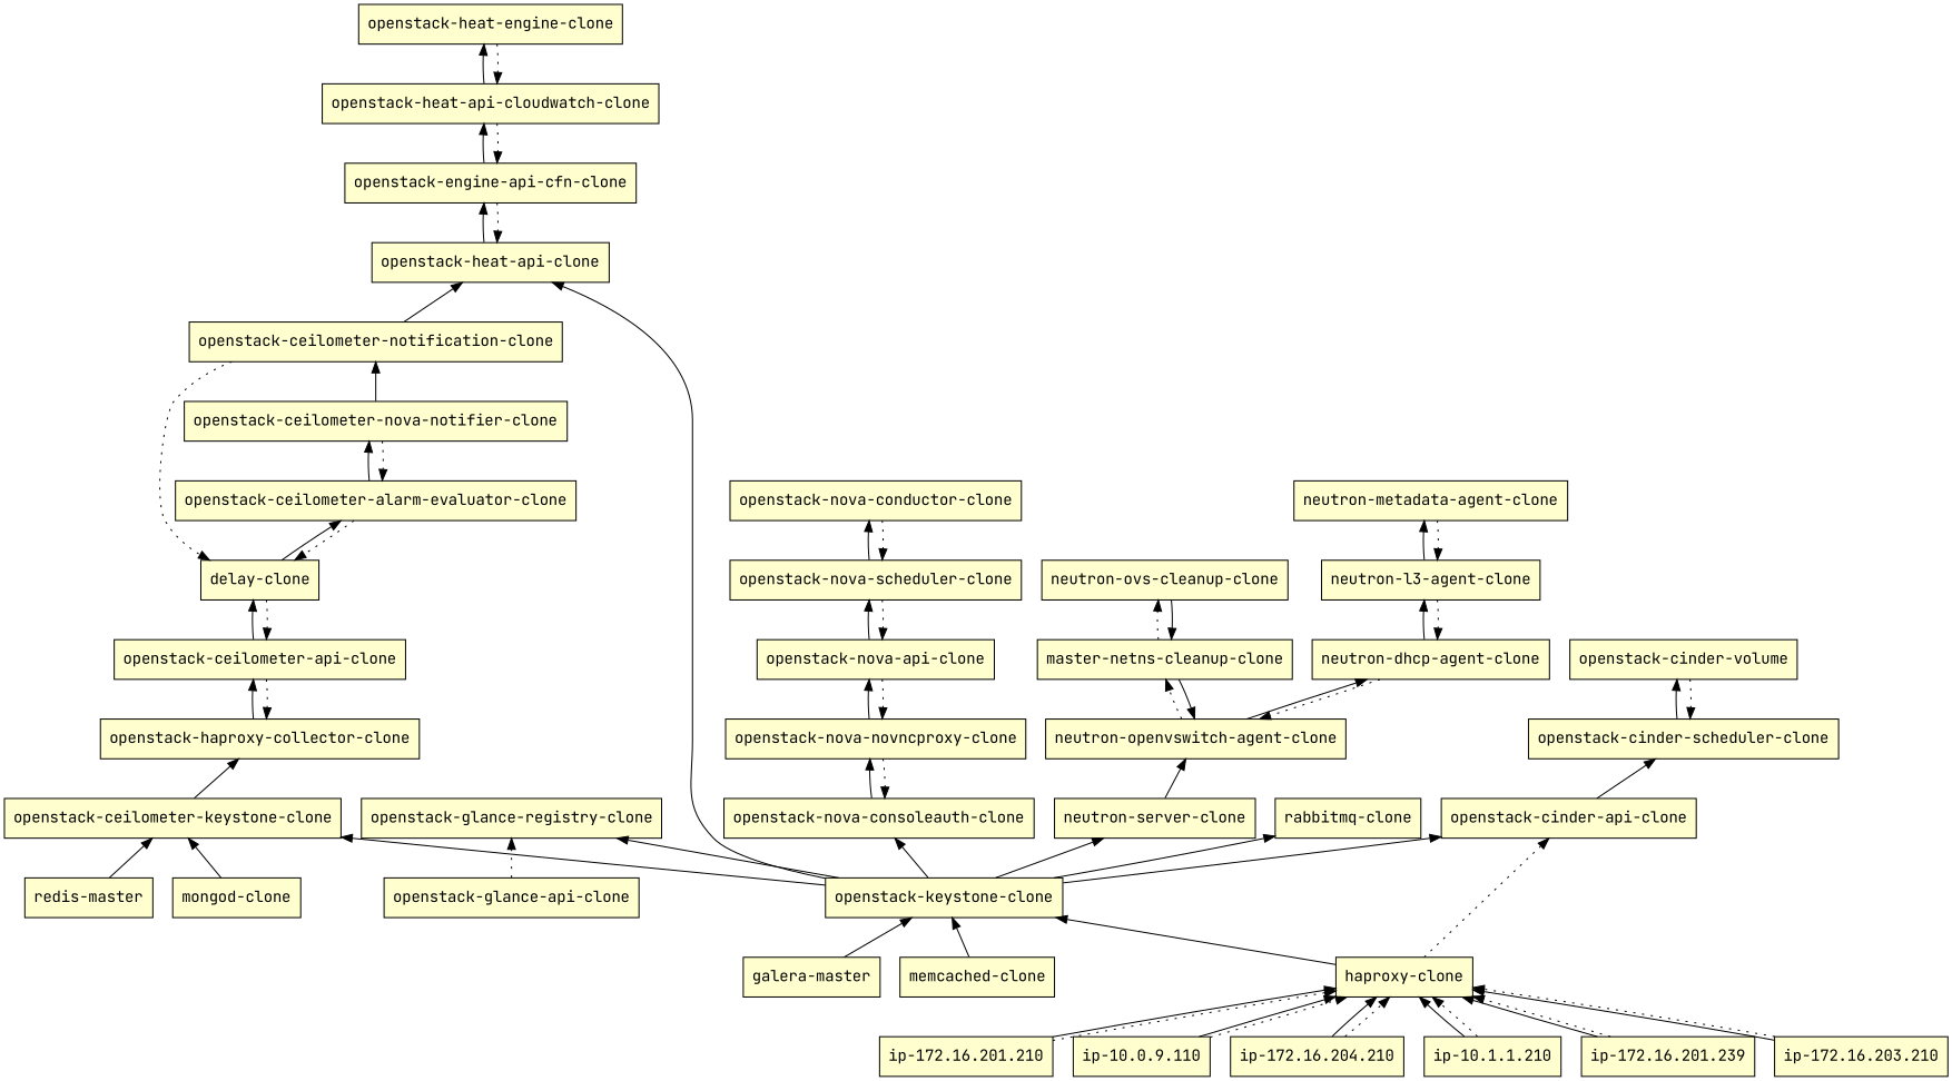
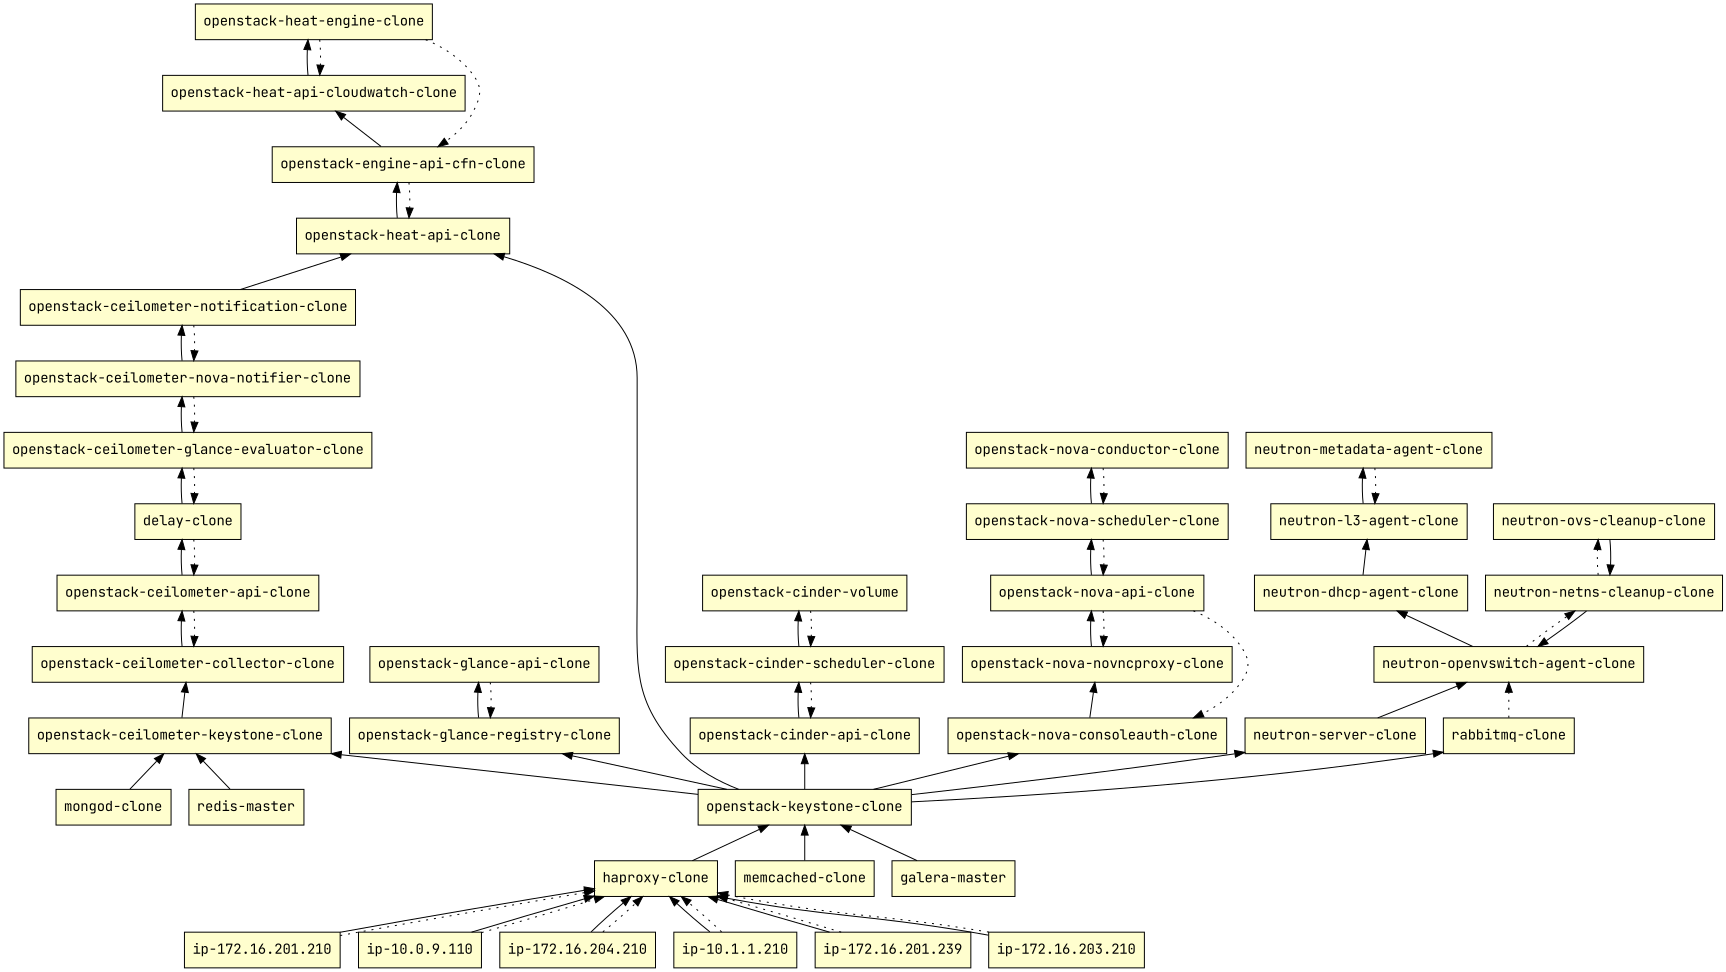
  digraph {
    fontname="JetBrains Mono"
    rankdir=BT
    node [fillcolor="#fffece" fontname="JetBrains Mono" shape=box style=filled]
    edge [fontname="JetBrains Mono"]
    "ip-172.16.201.210"
    "haproxy-clone"
    "openstack-keystone-clone"
    n4 [label="openstack-ceilometer-keystone-clone"]
    "openstack-glance-registry-clone"
    "openstack-heat-api-clone"
    "openstack-cinder-api-clone"
    "openstack-nova-consoleauth-clone"
    "neutron-server-clone"
    "rabbitmq-clone"
    "ip-10.0.9.110"
    "ip-172.16.204.210"
    "ip-10.1.1.210"
    "ip-172.16.201.239"
    "ip-172.16.203.210"
    "memcached-clone"
-   "openstack-ceilometer-collector-clone" [label="openstack-haproxy-collector-clone"]
+   "openstack-ceilometer-collector-clone"
    "openstack-glance-api-clone"
    n19 [label="openstack-engine-api-cfn-clone"]
    "openstack-cinder-scheduler-clone"
    "openstack-nova-novncproxy-clone"
    "neutron-openvswitch-agent-clone"
    "mongod-clone"
    "openstack-ceilometer-api-clone"
    "openstack-heat-api-cloudwatch-clone"
    "openstack-heat-engine-clone"
    "delay-clone"
-   "openstack-ceilometer-alarm-evaluator-clone"
+   "openstack-ceilometer-alarm-evaluator-clone" [label="openstack-ceilometer-glance-evaluator-clone"]
    n29 [label="openstack-ceilometer-nova-notifier-clone"]
    "openstack-ceilometer-notification-clone"
    "openstack-cinder-volume"
    "redis-master"
    "openstack-nova-scheduler-clone"
    "openstack-nova-conductor-clone"
    "openstack-nova-api-clone"
    "neutron-l3-agent-clone"
    "neutron-metadata-agent-clone"
    "neutron-dhcp-agent-clone"
-   "neutron-netns-cleanup-clone" [label="master-netns-cleanup-clone"]
+   "neutron-netns-cleanup-clone"
    "neutron-ovs-cleanup-clone"
    "galera-master"
    "ip-172.16.201.210" -> "haproxy-clone"
    "ip-172.16.201.210" -> "haproxy-clone" [style=dotted]
    "haproxy-clone" -> "openstack-keystone-clone"
    "openstack-keystone-clone" -> n4
    "openstack-keystone-clone" -> "openstack-glance-registry-clone"
    "openstack-keystone-clone" -> "openstack-heat-api-clone"
    "openstack-keystone-clone" -> "openstack-cinder-api-clone"
    "openstack-keystone-clone" -> "openstack-nova-consoleauth-clone"
    "openstack-keystone-clone" -> "neutron-server-clone"
    "openstack-keystone-clone" -> "rabbitmq-clone"
    n4 -> "openstack-ceilometer-collector-clone"
+   "openstack-glance-registry-clone" -> "openstack-glance-api-clone"
    "openstack-heat-api-clone" -> n19
    "openstack-cinder-api-clone" -> "openstack-cinder-scheduler-clone"
    "openstack-nova-consoleauth-clone" -> "openstack-nova-novncproxy-clone"
    "neutron-server-clone" -> "neutron-openvswitch-agent-clone"
    "ip-10.0.9.110" -> "haproxy-clone"
    "ip-10.0.9.110" -> "haproxy-clone" [style=dotted]
    "ip-172.16.204.210" -> "haproxy-clone"
    "ip-172.16.204.210" -> "haproxy-clone" [style=dotted]
    "ip-10.1.1.210" -> "haproxy-clone"
    "ip-10.1.1.210" -> "haproxy-clone" [style=dotted]
    "ip-172.16.201.239" -> "haproxy-clone"
    "ip-172.16.201.239" -> "haproxy-clone" [style=dotted]
    "ip-172.16.203.210" -> "haproxy-clone"
    "ip-172.16.203.210" -> "haproxy-clone" [style=dotted]
    "memcached-clone" -> "openstack-keystone-clone"
    "openstack-ceilometer-collector-clone" -> "openstack-ceilometer-api-clone"
    "openstack-glance-api-clone" -> "openstack-glance-registry-clone" [style=dotted]
    n19 -> "openstack-heat-api-clone" [style=dotted]
    n19 -> "openstack-heat-api-cloudwatch-clone"
-   "haproxy-clone" -> "openstack-cinder-api-clone" [style=dotted]
+   "openstack-cinder-scheduler-clone" -> "openstack-cinder-api-clone" [style=dotted]
    "openstack-cinder-scheduler-clone" -> "openstack-cinder-volume"
-   "openstack-nova-novncproxy-clone" -> "openstack-nova-consoleauth-clone" [style=dotted]
+   "openstack-nova-api-clone" -> "openstack-nova-consoleauth-clone" [style=dotted]
    "openstack-nova-novncproxy-clone" -> "openstack-nova-api-clone"
    "neutron-openvswitch-agent-clone" -> "neutron-dhcp-agent-clone"
    "neutron-openvswitch-agent-clone" -> "neutron-netns-cleanup-clone" [style=dotted]
    "mongod-clone" -> n4
    "openstack-ceilometer-api-clone" -> "openstack-ceilometer-collector-clone" [style=dotted]
    "openstack-ceilometer-api-clone" -> "delay-clone"
-   "openstack-heat-api-cloudwatch-clone" -> n19 [style=dotted]
+   "openstack-heat-engine-clone" -> n19 [style=dotted]
    "openstack-heat-api-cloudwatch-clone" -> "openstack-heat-engine-clone"
    "openstack-heat-engine-clone" -> "openstack-heat-api-cloudwatch-clone" [style=dotted]
    "delay-clone" -> "openstack-ceilometer-api-clone" [style=dotted]
    "delay-clone" -> "openstack-ceilometer-alarm-evaluator-clone"
    "openstack-ceilometer-alarm-evaluator-clone" -> "delay-clone" [style=dotted]
    "openstack-ceilometer-alarm-evaluator-clone" -> n29
    n29 -> "openstack-ceilometer-alarm-evaluator-clone" [style=dotted]
    n29 -> "openstack-ceilometer-notification-clone"
    "openstack-ceilometer-notification-clone" -> "openstack-heat-api-clone"
-   "openstack-ceilometer-notification-clone" -> "delay-clone" [style=dotted]
+   "openstack-ceilometer-notification-clone" -> n29 [style=dotted]
    "openstack-cinder-volume" -> "openstack-cinder-scheduler-clone" [style=dotted]
    "redis-master" -> n4
    "openstack-nova-scheduler-clone" -> "openstack-nova-conductor-clone"
    "openstack-nova-scheduler-clone" -> "openstack-nova-api-clone" [style=dotted]
    "openstack-nova-conductor-clone" -> "openstack-nova-scheduler-clone" [style=dotted]
    "openstack-nova-api-clone" -> "openstack-nova-novncproxy-clone" [style=dotted]
    "openstack-nova-api-clone" -> "openstack-nova-scheduler-clone"
    "neutron-l3-agent-clone" -> "neutron-metadata-agent-clone"
-   "neutron-l3-agent-clone" -> "neutron-dhcp-agent-clone" [style=dotted]
    "neutron-metadata-agent-clone" -> "neutron-l3-agent-clone" [style=dotted]
-   "neutron-dhcp-agent-clone" -> "neutron-openvswitch-agent-clone" [style=dotted]
+   "rabbitmq-clone" -> "neutron-openvswitch-agent-clone" [style=dotted]
    "neutron-dhcp-agent-clone" -> "neutron-l3-agent-clone"
    "neutron-netns-cleanup-clone" -> "neutron-openvswitch-agent-clone"
    "neutron-netns-cleanup-clone" -> "neutron-ovs-cleanup-clone" [style=dotted]
    "neutron-ovs-cleanup-clone" -> "neutron-netns-cleanup-clone"
    "galera-master" -> "openstack-keystone-clone"
  }
